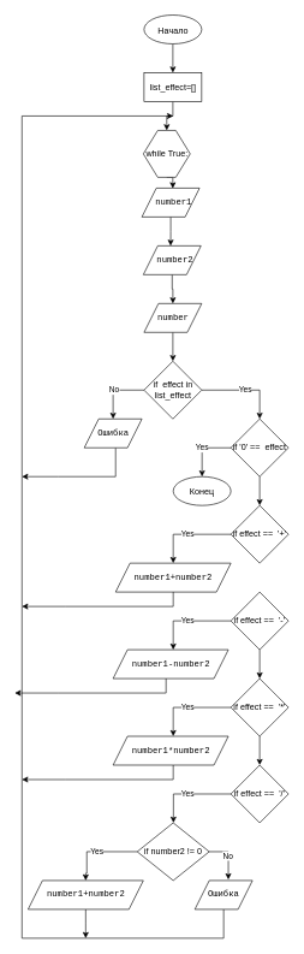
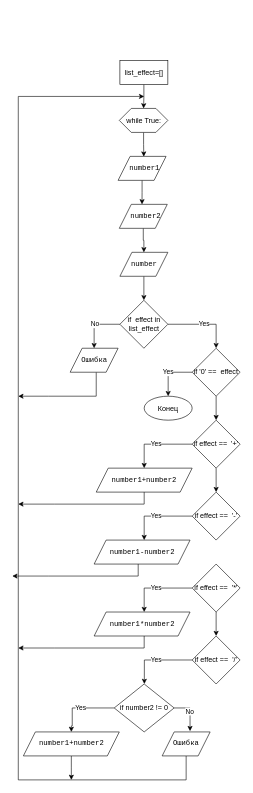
  <mxCell id="0" />
  <mxCell id="1" parent="0" />
- <mxCell id="2" style="edgeStyle=orthogonalEdgeStyle;rounded=0;orthogonalLoop=1;jettySize=auto;html=1;exitX=0.5;exitY=1;exitDx=0;exitDy=0;entryX=0.5;entryY=0;entryDx=0;entryDy=0;" edge="1" parent="1" source="3" target="11"><mxGeometry relative="1" as="geometry" /></mxCell>
- <mxCell id="3" value="&lt;h2&gt;&lt;p class=&quot;MsoNormal&quot;&gt;&lt;font style=&quot;font-size: 12px ; font-weight: normal&quot;&gt;Начало&lt;/font&gt;&lt;/p&gt;&lt;/h2&gt;" style="ellipse;whiteSpace=wrap;html=1;" vertex="1" parent="1"><mxGeometry x="199.5" y="20" width="80" height="40" as="geometry" /></mxCell>
  <mxCell id="4" style="edgeStyle=orthogonalEdgeStyle;rounded=0;orthogonalLoop=1;jettySize=auto;html=1;exitX=0.5;exitY=1;exitDx=0;exitDy=0;entryX=0.536;entryY=0.01;entryDx=0;entryDy=0;entryPerimeter=0;" edge="1" parent="1" source="5" target="9"><mxGeometry relative="1" as="geometry" /></mxCell>
- <mxCell id="5" value="while True:" style="shape=hexagon;perimeter=hexagonPerimeter2;whiteSpace=wrap;html=1;fixedSize=1;" vertex="1" parent="1"><mxGeometry x="198.5" y="180" width="65" height="65" as="geometry" /></mxCell>
+ <mxCell id="5" value="while True:" style="shape=hexagon;perimeter=hexagonPerimeter2;whiteSpace=wrap;html=1;fixedSize=1;" vertex="1" parent="1"><mxGeometry x="198.5" y="180" width="81" height="40" as="geometry" /></mxCell>
  <mxCell id="6" style="edgeStyle=orthogonalEdgeStyle;rounded=0;orthogonalLoop=1;jettySize=auto;html=1;entryX=0.5;entryY=0;entryDx=0;entryDy=0;" edge="1" parent="1" source="7" target="13"><mxGeometry relative="1" as="geometry" /></mxCell>
  <mxCell id="7" value="&lt;div style=&quot;font-family: &amp;#34;consolas&amp;#34; , &amp;#34;courier new&amp;#34; , monospace ; line-height: 19px&quot;&gt;&lt;font style=&quot;font-size: 12px&quot;&gt;&amp;nbsp;number2&lt;/font&gt;&lt;/div&gt;" style="shape=parallelogram;perimeter=parallelogramPerimeter;whiteSpace=wrap;html=1;fixedSize=1;" vertex="1" parent="1"><mxGeometry x="198.5" y="340" width="80" height="40" as="geometry" /></mxCell>
  <mxCell id="8" style="edgeStyle=orthogonalEdgeStyle;rounded=0;orthogonalLoop=1;jettySize=auto;html=1;exitX=0.5;exitY=1;exitDx=0;exitDy=0;" edge="1" parent="1" source="9"><mxGeometry relative="1" as="geometry"><mxPoint x="236.395" y="340" as="targetPoint" /></mxGeometry></mxCell>
  <mxCell id="9" value="&lt;div style=&quot;font-family: &amp;#34;consolas&amp;#34; , &amp;#34;courier new&amp;#34; , monospace ; line-height: 19px&quot;&gt;&lt;font style=&quot;font-size: 12px&quot;&gt;&amp;nbsp;number1&lt;/font&gt;&lt;/div&gt;" style="shape=parallelogram;perimeter=parallelogramPerimeter;whiteSpace=wrap;html=1;fixedSize=1;" vertex="1" parent="1"><mxGeometry x="196.5" y="260" width="80" height="40" as="geometry" /></mxCell>
  <mxCell id="10" style="edgeStyle=orthogonalEdgeStyle;rounded=0;orthogonalLoop=1;jettySize=auto;html=1;entryX=0.5;entryY=0;entryDx=0;entryDy=0;" edge="1" parent="1" source="11" target="5"><mxGeometry relative="1" as="geometry" /></mxCell>
  <mxCell id="11" value="list_effect=[]" style="rounded=0;whiteSpace=wrap;html=1;" vertex="1" parent="1"><mxGeometry x="199.5" y="100" width="80" height="40" as="geometry" /></mxCell>
  <mxCell id="12" style="edgeStyle=orthogonalEdgeStyle;rounded=0;orthogonalLoop=1;jettySize=auto;html=1;exitX=0.5;exitY=1;exitDx=0;exitDy=0;entryX=0.5;entryY=0;entryDx=0;entryDy=0;" edge="1" parent="1" source="13" target="16"><mxGeometry relative="1" as="geometry" /></mxCell>
  <mxCell id="13" value="&lt;div style=&quot;font-family: &amp;#34;consolas&amp;#34; , &amp;#34;courier new&amp;#34; , monospace ; line-height: 19px&quot;&gt;&lt;font style=&quot;font-size: 12px&quot;&gt;number&lt;/font&gt;&lt;/div&gt;" style="shape=parallelogram;perimeter=parallelogramPerimeter;whiteSpace=wrap;html=1;fixedSize=1;" vertex="1" parent="1"><mxGeometry x="199.5" y="420" width="80" height="40" as="geometry" /></mxCell>
  <mxCell id="14" value="Yes" style="edgeStyle=orthogonalEdgeStyle;rounded=0;orthogonalLoop=1;jettySize=auto;html=1;exitX=1;exitY=0.5;exitDx=0;exitDy=0;entryX=0.5;entryY=0;entryDx=0;entryDy=0;" edge="1" parent="1" source="16" target="19"><mxGeometry relative="1" as="geometry" /></mxCell>
  <mxCell id="15" value="No" style="edgeStyle=orthogonalEdgeStyle;rounded=0;orthogonalLoop=1;jettySize=auto;html=1;entryX=0.5;entryY=0;entryDx=0;entryDy=0;" edge="1" parent="1" source="16" target="22"><mxGeometry relative="1" as="geometry" /></mxCell>
  <mxCell id="16" value="if&amp;nbsp; effect in list_effect" style="rhombus;whiteSpace=wrap;html=1;" vertex="1" parent="1"><mxGeometry x="199.5" y="500" width="80" height="80" as="geometry" /></mxCell>
  <mxCell id="17" value="Yes" style="edgeStyle=orthogonalEdgeStyle;rounded=0;orthogonalLoop=1;jettySize=auto;html=1;exitX=0;exitY=0.5;exitDx=0;exitDy=0;entryX=0.5;entryY=0;entryDx=0;entryDy=0;" edge="1" parent="1" source="19" target="20"><mxGeometry relative="1" as="geometry" /></mxCell>
  <mxCell id="18" style="edgeStyle=orthogonalEdgeStyle;rounded=0;orthogonalLoop=1;jettySize=auto;html=1;exitX=0.5;exitY=1;exitDx=0;exitDy=0;entryX=0.5;entryY=0;entryDx=0;entryDy=0;" edge="1" parent="1" source="19" target="25"><mxGeometry relative="1" as="geometry" /></mxCell>
  <mxCell id="19" value="if '0' ==&amp;nbsp; effect" style="rhombus;whiteSpace=wrap;html=1;" vertex="1" parent="1"><mxGeometry x="320" y="580" width="80" height="80" as="geometry" /></mxCell>
  <mxCell id="20" value="&lt;h2&gt;&lt;p class=&quot;MsoNormal&quot;&gt;&lt;font style=&quot;font-size: 12px ; font-weight: normal&quot;&gt;Конец&lt;/font&gt;&lt;/p&gt;&lt;/h2&gt;" style="ellipse;whiteSpace=wrap;html=1;" vertex="1" parent="1"><mxGeometry x="240" y="660" width="80" height="40" as="geometry" /></mxCell>
  <mxCell id="21" style="edgeStyle=orthogonalEdgeStyle;rounded=0;orthogonalLoop=1;jettySize=auto;html=1;" edge="1" parent="1" source="22"><mxGeometry relative="1" as="geometry"><mxPoint x="30" y="660" as="targetPoint" /><Array as="points"><mxPoint x="160" y="660" /><mxPoint x="80" y="660" /></Array></mxGeometry></mxCell>
  <mxCell id="22" value="&lt;div style=&quot;font-family: &amp;#34;consolas&amp;#34; , &amp;#34;courier new&amp;#34; , monospace ; line-height: 19px&quot;&gt;&lt;font style=&quot;font-size: 12px&quot;&gt;Ошибка&lt;/font&gt;&lt;/div&gt;" style="shape=parallelogram;perimeter=parallelogramPerimeter;whiteSpace=wrap;html=1;fixedSize=1;" vertex="1" parent="1"><mxGeometry x="116.5" y="580" width="80" height="40" as="geometry" /></mxCell>
+ <mxCell id="23" style="edgeStyle=orthogonalEdgeStyle;rounded=0;orthogonalLoop=1;jettySize=auto;html=1;exitX=0.5;exitY=1;exitDx=0;exitDy=0;" edge="1" parent="1" source="25" target="27"><mxGeometry relative="1" as="geometry" /></mxCell>
  <mxCell id="24" value="Yes" style="edgeStyle=orthogonalEdgeStyle;rounded=0;orthogonalLoop=1;jettySize=auto;html=1;entryX=0.5;entryY=0;entryDx=0;entryDy=0;" edge="1" parent="1" source="25" target="31"><mxGeometry relative="1" as="geometry"><mxPoint x="240" y="740" as="targetPoint" /><Array as="points"><mxPoint x="240" y="740" /></Array></mxGeometry></mxCell>
  <mxCell id="25" value="if effect ==&amp;nbsp; '+'" style="rhombus;whiteSpace=wrap;html=1;" vertex="1" parent="1"><mxGeometry x="320" y="700" width="80" height="80" as="geometry" /></mxCell>
- <mxCell id="26" style="edgeStyle=orthogonalEdgeStyle;rounded=0;orthogonalLoop=1;jettySize=auto;html=1;exitX=0.5;exitY=1;exitDx=0;exitDy=0;entryX=0.5;entryY=0;entryDx=0;entryDy=0;" edge="1" parent="1" source="27" target="29"><mxGeometry relative="1" as="geometry" /></mxCell>
  <mxCell id="27" value="if effect ==&amp;nbsp; '-'" style="rhombus;whiteSpace=wrap;html=1;" vertex="1" parent="1"><mxGeometry x="320" y="820" width="80" height="80" as="geometry" /></mxCell>
  <mxCell id="28" style="edgeStyle=orthogonalEdgeStyle;rounded=0;orthogonalLoop=1;jettySize=auto;html=1;exitX=0.5;exitY=1;exitDx=0;exitDy=0;entryX=0.5;entryY=0;entryDx=0;entryDy=0;" edge="1" parent="1" source="29" target="30"><mxGeometry relative="1" as="geometry" /></mxCell>
  <mxCell id="29" value="if effect ==&amp;nbsp; '*'" style="rhombus;whiteSpace=wrap;html=1;" vertex="1" parent="1"><mxGeometry x="320" y="940" width="80" height="80" as="geometry" /></mxCell>
  <mxCell id="30" value="if effect ==&amp;nbsp; '/'" style="rhombus;whiteSpace=wrap;html=1;" vertex="1" parent="1"><mxGeometry x="320" y="1060" width="80" height="80" as="geometry" /></mxCell>
  <mxCell id="31" value="&lt;div style=&quot;font-family: &amp;#34;consolas&amp;#34; , &amp;#34;courier new&amp;#34; , monospace ; line-height: 19px&quot;&gt;&lt;font style=&quot;font-size: 12px&quot;&gt;number1+number2&lt;/font&gt;&lt;/div&gt;" style="shape=parallelogram;perimeter=parallelogramPerimeter;whiteSpace=wrap;html=1;fixedSize=1;" vertex="1" parent="1"><mxGeometry x="160" y="780" width="160" height="40" as="geometry" /></mxCell>
  <mxCell id="32" value="&lt;div style=&quot;font-family: &amp;#34;consolas&amp;#34; , &amp;#34;courier new&amp;#34; , monospace ; line-height: 19px&quot;&gt;&lt;font style=&quot;font-size: 12px&quot;&gt;number1-number2&lt;/font&gt;&lt;/div&gt;" style="shape=parallelogram;perimeter=parallelogramPerimeter;whiteSpace=wrap;html=1;fixedSize=1;" vertex="1" parent="1"><mxGeometry x="156.5" y="900" width="160" height="40" as="geometry" /></mxCell>
  <mxCell id="33" value="Yes" style="edgeStyle=orthogonalEdgeStyle;rounded=0;orthogonalLoop=1;jettySize=auto;html=1;entryX=0.5;entryY=0;entryDx=0;entryDy=0;" edge="1" parent="1"><mxGeometry relative="1" as="geometry"><mxPoint x="240" y="900" as="targetPoint" /><mxPoint x="320" y="860" as="sourcePoint" /><Array as="points"><mxPoint x="240" y="860" /></Array></mxGeometry></mxCell>
  <mxCell id="34" value="&lt;div style=&quot;font-family: &amp;#34;consolas&amp;#34; , &amp;#34;courier new&amp;#34; , monospace ; line-height: 19px&quot;&gt;&lt;font style=&quot;font-size: 12px&quot;&gt;number1*number2&lt;/font&gt;&lt;/div&gt;" style="shape=parallelogram;perimeter=parallelogramPerimeter;whiteSpace=wrap;html=1;fixedSize=1;" vertex="1" parent="1"><mxGeometry x="156.5" y="1020" width="160" height="40" as="geometry" /></mxCell>
  <mxCell id="35" value="Yes" style="edgeStyle=orthogonalEdgeStyle;rounded=0;orthogonalLoop=1;jettySize=auto;html=1;entryX=0.5;entryY=0;entryDx=0;entryDy=0;" edge="1" parent="1"><mxGeometry relative="1" as="geometry"><mxPoint x="240" y="1020" as="targetPoint" /><mxPoint x="320" y="980" as="sourcePoint" /><Array as="points"><mxPoint x="240" y="980" /></Array></mxGeometry></mxCell>
  <mxCell id="36" style="edgeStyle=orthogonalEdgeStyle;rounded=0;orthogonalLoop=1;jettySize=auto;html=1;" edge="1" parent="1" source="37"><mxGeometry relative="1" as="geometry"><mxPoint x="118.5" y="1300" as="targetPoint" /></mxGeometry></mxCell>
  <mxCell id="37" value="&lt;div style=&quot;font-family: &amp;#34;consolas&amp;#34; , &amp;#34;courier new&amp;#34; , monospace ; line-height: 19px&quot;&gt;&lt;font style=&quot;font-size: 12px&quot;&gt;number1+number2&lt;/font&gt;&lt;/div&gt;" style="shape=parallelogram;perimeter=parallelogramPerimeter;whiteSpace=wrap;html=1;fixedSize=1;" vertex="1" parent="1"><mxGeometry x="38.5" y="1220" width="160" height="40" as="geometry" /></mxCell>
  <mxCell id="38" value="Yes" style="edgeStyle=orthogonalEdgeStyle;rounded=0;orthogonalLoop=1;jettySize=auto;html=1;entryX=0.5;entryY=0;entryDx=0;entryDy=0;" edge="1" parent="1"><mxGeometry relative="1" as="geometry"><mxPoint x="240.25" y="1140" as="targetPoint" /><mxPoint x="320.25" y="1100" as="sourcePoint" /><Array as="points"><mxPoint x="240.25" y="1100" /></Array></mxGeometry></mxCell>
  <mxCell id="39" value="No" style="edgeStyle=orthogonalEdgeStyle;rounded=0;orthogonalLoop=1;jettySize=auto;html=1;exitX=1;exitY=0.5;exitDx=0;exitDy=0;entryX=0.581;entryY=-0.033;entryDx=0;entryDy=0;entryPerimeter=0;" edge="1" parent="1" source="40" target="43"><mxGeometry relative="1" as="geometry"><mxPoint x="320" y="1180.333" as="targetPoint" /></mxGeometry></mxCell>
  <mxCell id="40" value="if number2 != 0" style="rhombus;whiteSpace=wrap;html=1;" vertex="1" parent="1"><mxGeometry x="190" y="1140" width="100" height="80" as="geometry" /></mxCell>
  <mxCell id="41" value="Yes" style="edgeStyle=orthogonalEdgeStyle;rounded=0;orthogonalLoop=1;jettySize=auto;html=1;entryX=0.5;entryY=0;entryDx=0;entryDy=0;" edge="1" parent="1" target="37"><mxGeometry relative="1" as="geometry"><mxPoint x="110" y="1210" as="targetPoint" /><mxPoint x="190" y="1180" as="sourcePoint" /><Array as="points"><mxPoint x="120" y="1180" /><mxPoint x="120" y="1210" /><mxPoint x="119" y="1210" /></Array></mxGeometry></mxCell>
  <mxCell id="42" style="edgeStyle=orthogonalEdgeStyle;rounded=0;orthogonalLoop=1;jettySize=auto;html=1;" edge="1" parent="1" source="43"><mxGeometry relative="1" as="geometry"><mxPoint x="240" y="160" as="targetPoint" /><Array as="points"><mxPoint x="310" y="1300" /><mxPoint x="30" y="1300" /></Array></mxGeometry></mxCell>
  <mxCell id="43" value="&lt;div style=&quot;font-family: &amp;#34;consolas&amp;#34; , &amp;#34;courier new&amp;#34; , monospace ; line-height: 19px&quot;&gt;&lt;font style=&quot;font-size: 12px&quot;&gt;Ошибка&lt;/font&gt;&lt;/div&gt;" style="shape=parallelogram;perimeter=parallelogramPerimeter;whiteSpace=wrap;html=1;fixedSize=1;" vertex="1" parent="1"><mxGeometry x="270" y="1220" width="80" height="40" as="geometry" /></mxCell>
  <mxCell id="44" style="edgeStyle=orthogonalEdgeStyle;rounded=0;orthogonalLoop=1;jettySize=auto;html=1;" edge="1" parent="1"><mxGeometry relative="1" as="geometry"><mxPoint x="30" y="840" as="targetPoint" /><mxPoint x="240" y="820" as="sourcePoint" /><Array as="points"><mxPoint x="240" y="840" /><mxPoint x="90" y="840" /></Array></mxGeometry></mxCell>
  <mxCell id="45" style="edgeStyle=orthogonalEdgeStyle;rounded=0;orthogonalLoop=1;jettySize=auto;html=1;" edge="1" parent="1"><mxGeometry relative="1" as="geometry"><mxPoint x="20" y="960" as="targetPoint" /><mxPoint x="230" y="940" as="sourcePoint" /><Array as="points"><mxPoint x="230" y="960" /><mxPoint x="80" y="960" /></Array></mxGeometry></mxCell>
  <mxCell id="46" style="edgeStyle=orthogonalEdgeStyle;rounded=0;orthogonalLoop=1;jettySize=auto;html=1;" edge="1" parent="1"><mxGeometry relative="1" as="geometry"><mxPoint x="30" y="1080" as="targetPoint" /><mxPoint x="240" y="1060" as="sourcePoint" /><Array as="points"><mxPoint x="240" y="1080" /><mxPoint x="90" y="1080" /></Array></mxGeometry></mxCell>
